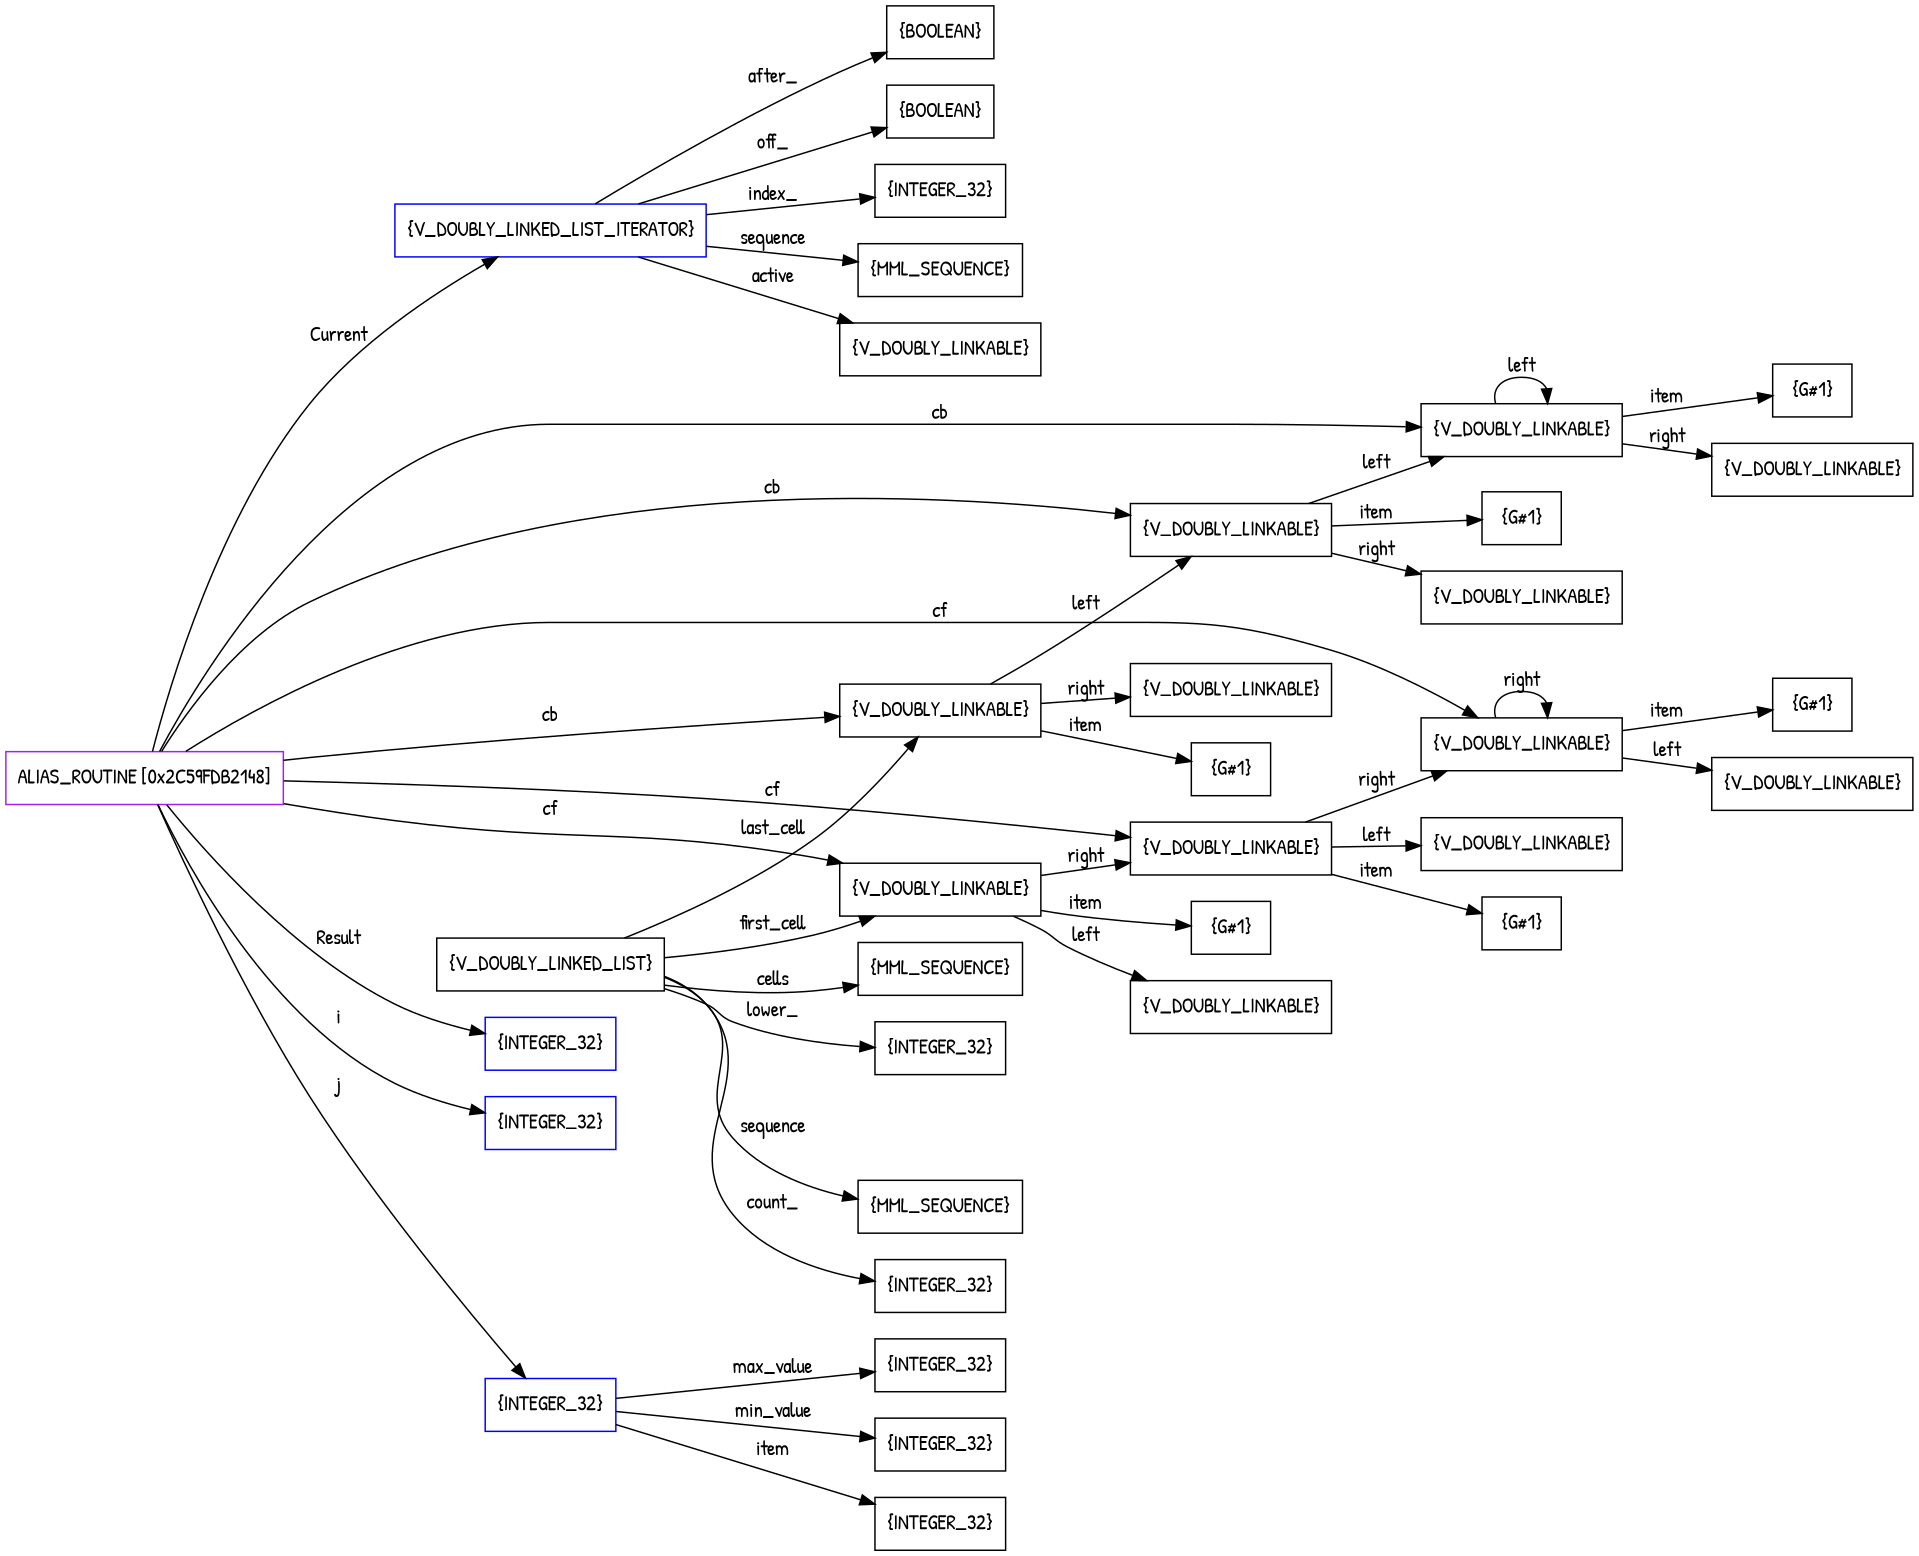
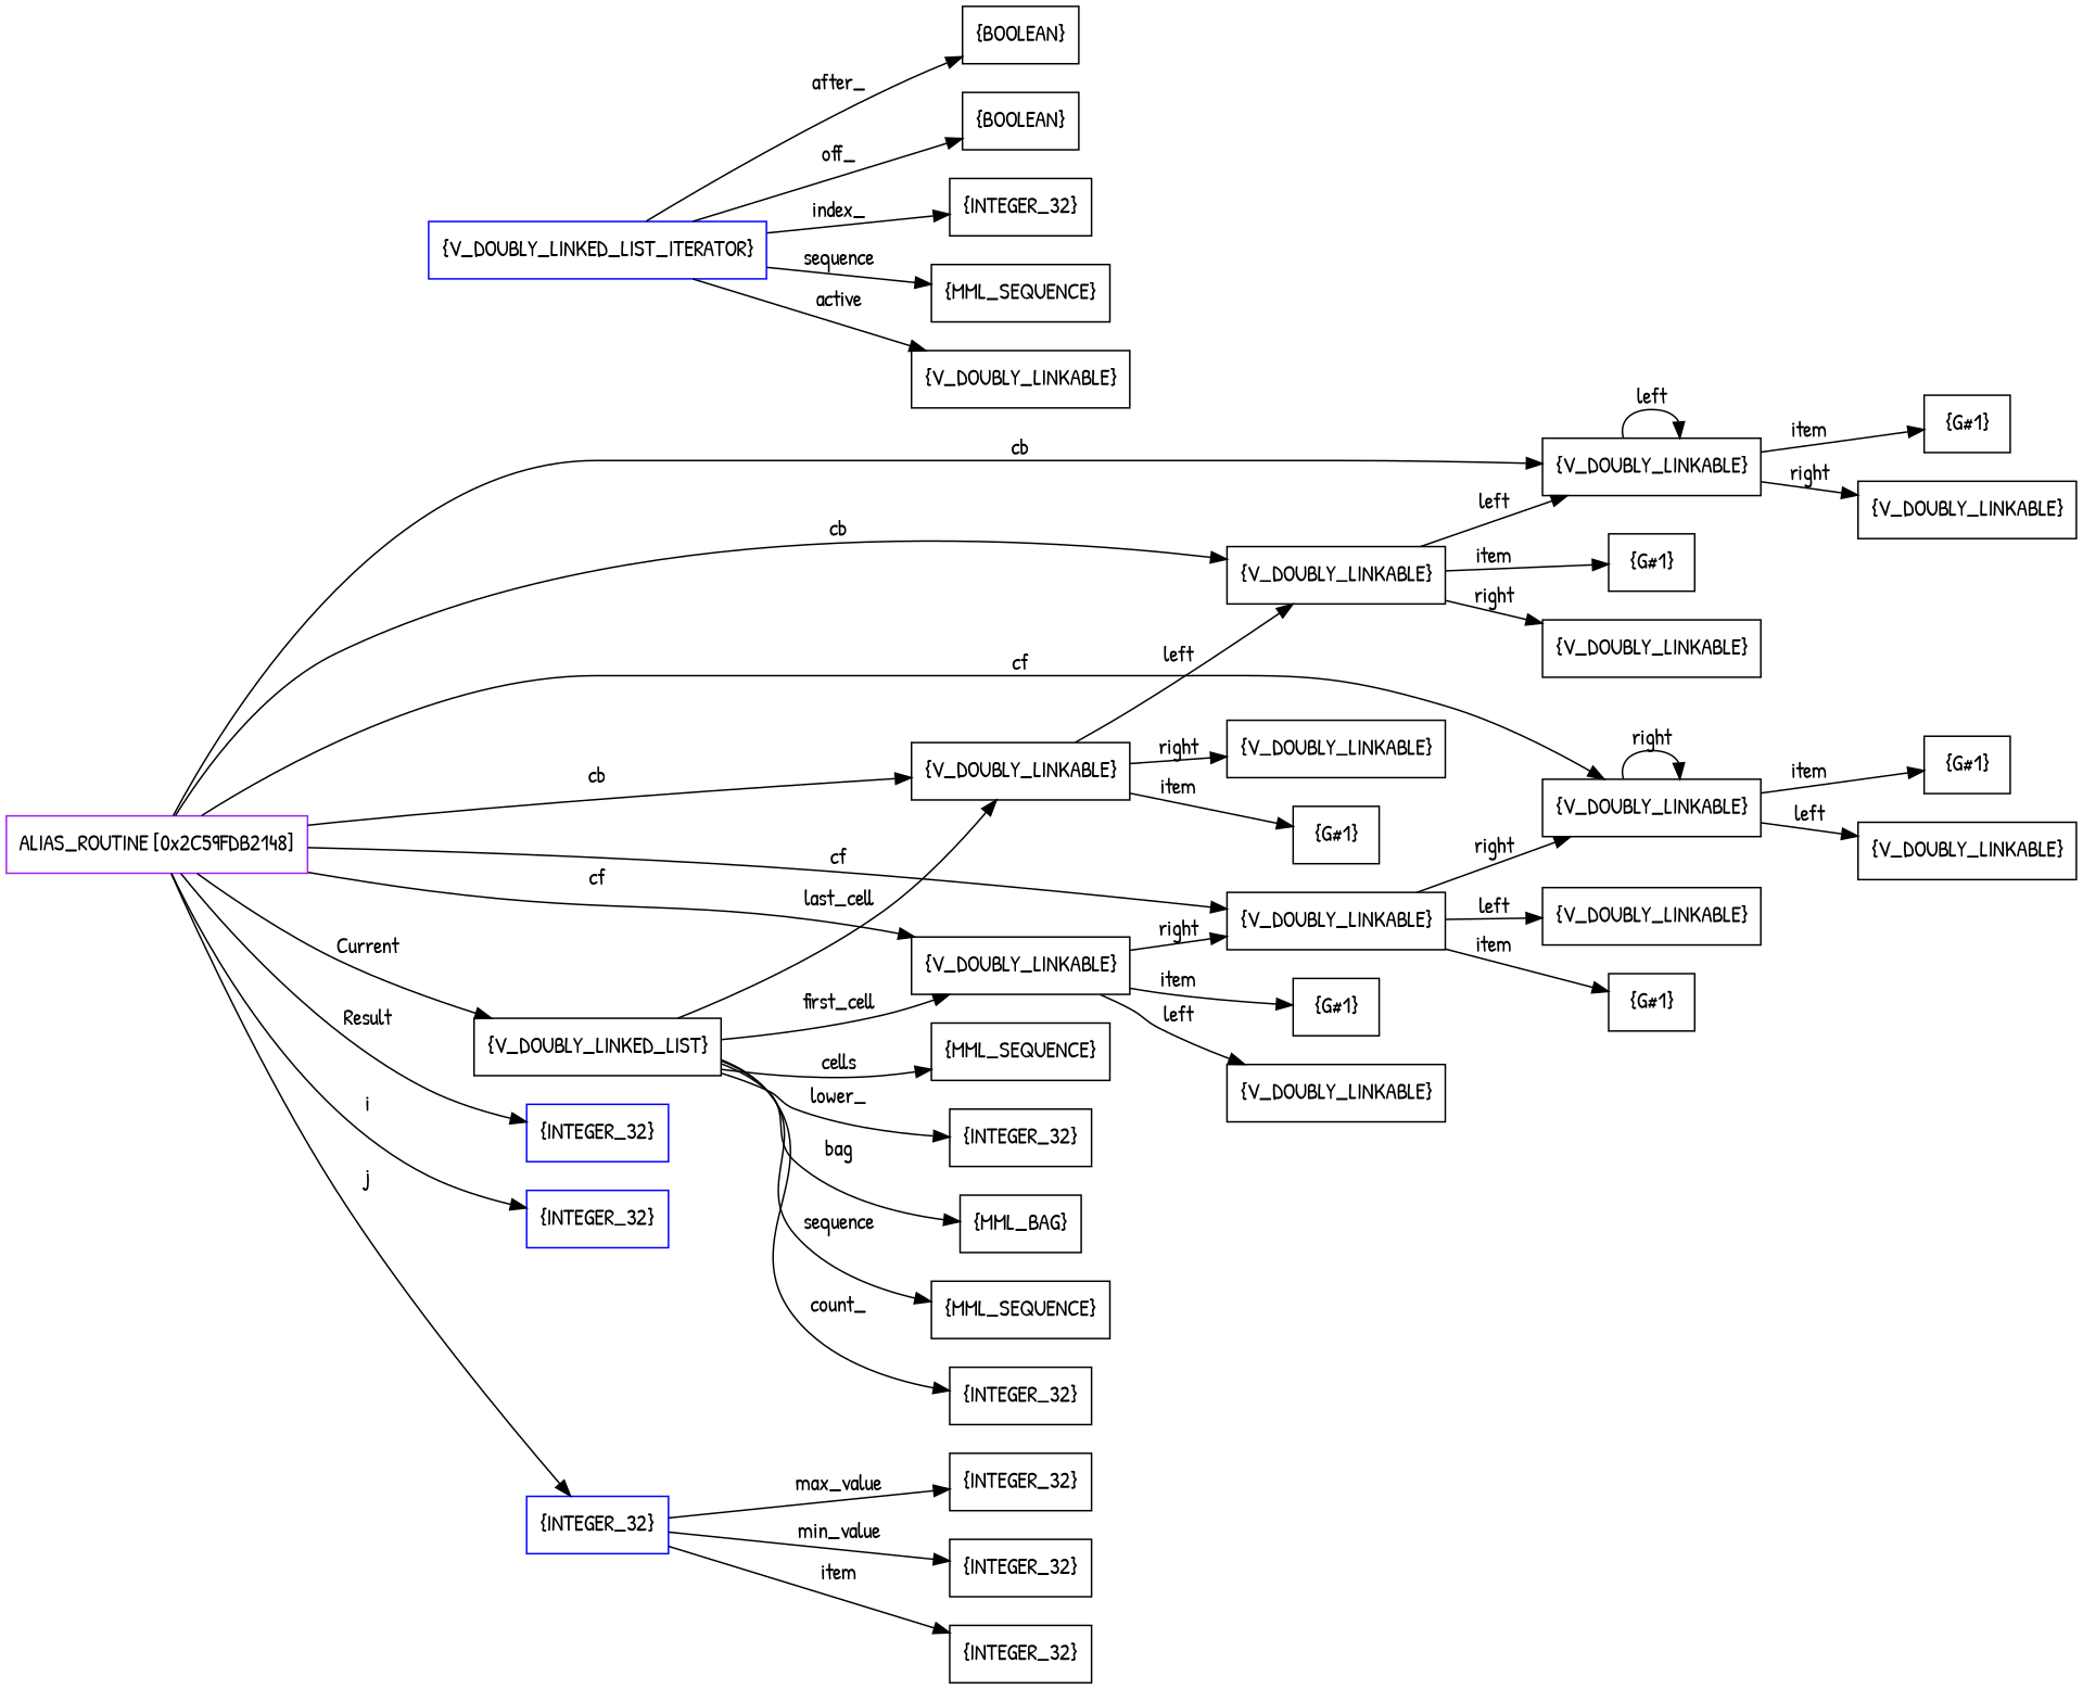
  digraph {
    fontname="Patrick Hand"
    rankdir=LR
    node [fontname="Patrick Hand" shape=box]
    edge [fontname="Patrick Hand"]
    n1 [color=purple label=<ALIAS_ROUTINE [0x2C59FDB2148]>]
    n2 [color=blue label=<{V_DOUBLY_LINKED_LIST_ITERATOR}>]
    n3 [label=<{V_DOUBLY_LINKABLE}>]
    n4 [label=<{V_DOUBLY_LINKABLE}>]
    n5 [label=<{V_DOUBLY_LINKABLE}>]
    n6 [label=<{V_DOUBLY_LINKABLE}>]
    n7 [label=<{V_DOUBLY_LINKABLE}>]
    n8 [label=<{V_DOUBLY_LINKABLE}>]
    n9 [color=blue label=<{INTEGER_32}>]
    n10 [color=blue label=<{INTEGER_32}>]
    n11 [color=blue label=<{INTEGER_32}>]
    n12 [label=<{BOOLEAN}>]
    n13 [label=<{INTEGER_32}>]
    n14 [label=<{MML_SEQUENCE}>]
    n15 [label=<{V_DOUBLY_LINKABLE}>]
    n16 [label=<{BOOLEAN}>]
    n17 [label=<{G#1}>]
    n18 [label=<{V_DOUBLY_LINKABLE}>]
    n19 [label=<{G#1}>]
    n20 [label=<{V_DOUBLY_LINKABLE}>]
    n21 [label=<{G#1}>]
    n22 [label=<{V_DOUBLY_LINKABLE}>]
    n23 [label=<{G#1}>]
    n24 [label=<{V_DOUBLY_LINKABLE}>]
    n25 [label=<{G#1}>]
    n26 [label=<{V_DOUBLY_LINKABLE}>]
    n27 [label=<{G#1}>]
    n28 [label=<{V_DOUBLY_LINKABLE}>]
    n29 [label=<{INTEGER_32}>]
    n30 [label=<{INTEGER_32}>]
    n31 [label=<{INTEGER_32}>]
    n32 [label=<{V_DOUBLY_LINKED_LIST}>]
    n33 [label=<{INTEGER_32}>]
+   n34 [label=<{MML_BAG}>]
    n35 [label=<{MML_SEQUENCE}>]
    n36 [label=<{INTEGER_32}>]
    n37 [label=<{MML_SEQUENCE}>]
-   n1 -> n2 [label=<Current>]
+   n1 -> n32 [label=<Current>]
    n1 -> n3 [label=<cf>]
    n1 -> n4 [label=<cf>]
    n1 -> n5 [label=<cf>]
    n1 -> n6 [label=<cb>]
    n1 -> n7 [label=<cb>]
    n1 -> n8 [label=<cb>]
    n1 -> n9 [label=<Result>]
    n1 -> n10 [label=<i>]
    n1 -> n11 [label=<j>]
    n2 -> n12 [label=<off_>]
    n2 -> n13 [label=<index_>]
    n2 -> n14 [label=<sequence>]
    n2 -> n15 [label=<active>]
    n2 -> n16 [label=<after_>]
    n3 -> n4 [label=<right>]
    n3 -> n17 [label=<item>]
    n3 -> n18 [label=<left>]
    n4 -> n5 [label=<right>]
    n4 -> n19 [label=<item>]
    n4 -> n20 [label=<left>]
    n5 -> n5 [label=<right>]
    n5 -> n21 [label=<item>]
    n5 -> n22 [label=<left>]
    n6 -> n7 [label=<left>]
    n6 -> n23 [label=<item>]
    n6 -> n24 [label=<right>]
    n7 -> n8 [label=<left>]
    n7 -> n25 [label=<item>]
    n7 -> n26 [label=<right>]
    n8 -> n8 [label=<left>]
    n8 -> n27 [label=<item>]
    n8 -> n28 [label=<right>]
    n11 -> n29 [label=<max_value>]
    n11 -> n30 [label=<min_value>]
    n11 -> n31 [label=<item>]
    n32 -> n3 [label=<first_cell>]
    n32 -> n6 [label=<last_cell>]
    n32 -> n33 [label=<lower_>]
+   n32 -> n34 [label=<bag>]
    n32 -> n35 [label=<sequence>]
    n32 -> n36 [label=<count_>]
    n32 -> n37 [label=<cells>]
  }
